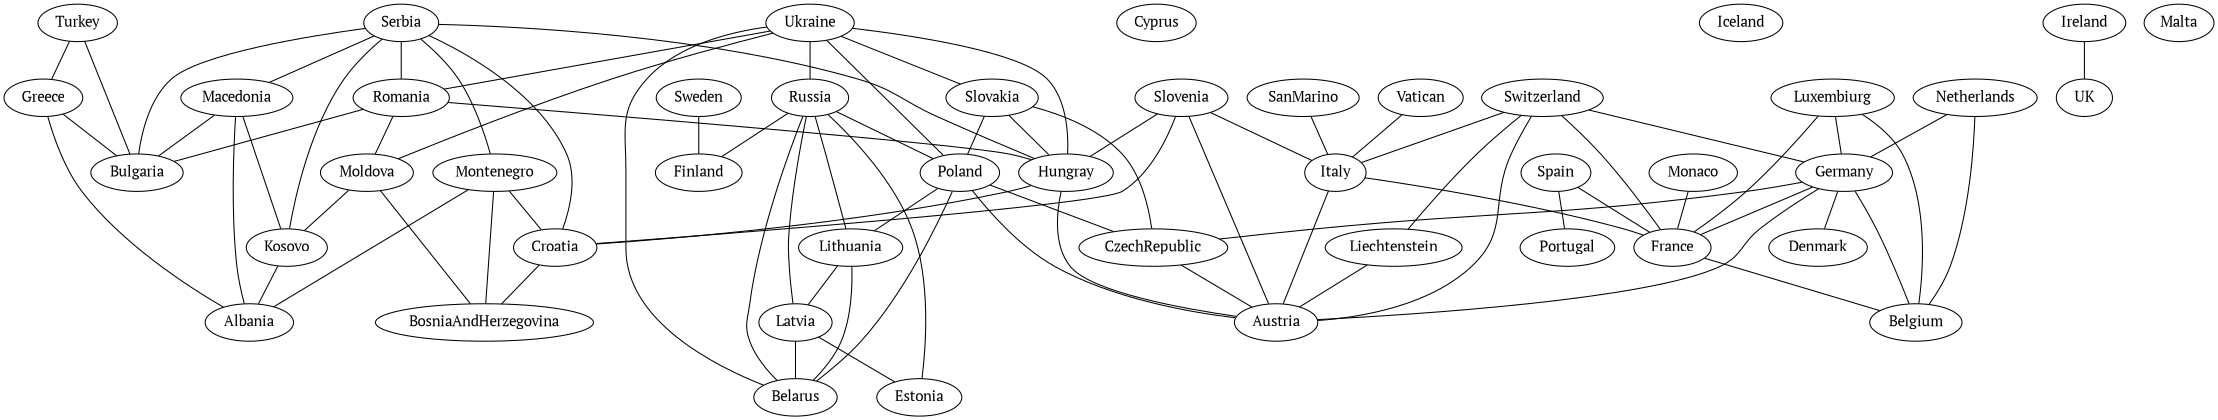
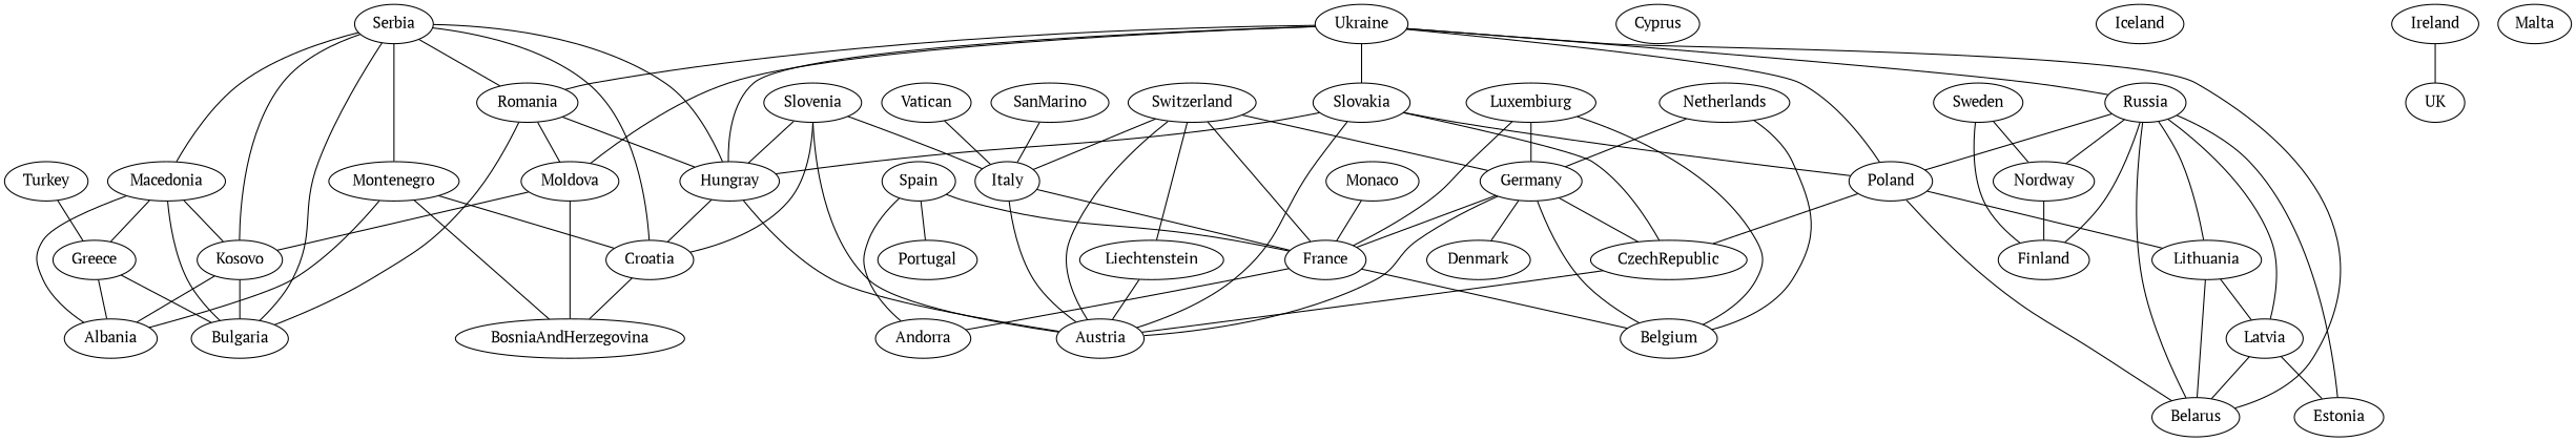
  graph {
    fontname="PT Serif"
    node [fontname="PT Serif"]
    edge [fontname="PT Serif"]
    n1 [label=Albania]
+   n2 [label=Andorra]
    n3 [label=Austria]
    n4 [label=Belarus]
    n5 [label=Belgium]
    n6 [label=BosniaAndHerzegovina]
    n7 [label=Bulgaria]
    n8 [label=Croatia]
    n9 [label=CzechRepublic]
    n10 [label=Denmark]
    n11 [label=Estonia]
    n12 [label=Finland]
    n13 [label=France]
    n14 [label=Germany]
    n15 [label=Greece]
    n16 [label=Hungray]
    n17 [label=Italy]
    n18 [label=Kosovo]
    n19 [label=Latvia]
    n20 [label=Liechtenstein]
    n21 [label=Lithuania]
    n22 [label=Luxembiurg]
    n23 [label=Macedonia]
    n24 [label=Moldova]
    n25 [label=Monaco]
    n26 [label=Montenegro]
    n27 [label=Netherlands]
+   n28 [label=Nordway]
    n29 [label=Poland]
    n30 [label=Portugal]
    n31 [label=Romania]
    n32 [label=Russia]
    n33 [label=SanMarino]
    n34 [label=Serbia]
    n35 [label=Slovakia]
    n36 [label=Slovenia]
    n37 [label=Spain]
    n38 [label=Sweden]
    n39 [label=Switzerland]
    n40 [label=Turkey]
    n41 [label=Ukraine]
    n42 [label=Vatican]
    n43 [label=Cyprus]
    n44 [label=Iceland]
    n45 [label=UK]
    n46 [label=Ireland]
    n47 [label=Malta]
    n8 -- n6
    n9 -- n3
+   n13 -- n2
    n13 -- n5
    n14 -- n3
    n14 -- n5
    n14 -- n9
    n14 -- n10
    n14 -- n13
    n15 -- n1
    n15 -- n7
    n16 -- n3
    n16 -- n8
    n17 -- n3
    n17 -- n13
    n18 -- n1
    n19 -- n4
    n19 -- n11
    n20 -- n3
    n21 -- n4
    n21 -- n19
    n22 -- n5
    n22 -- n13
    n22 -- n14
    n23 -- n1
    n23 -- n7
+   n23 -- n15
    n23 -- n18
    n24 -- n6
    n24 -- n18
    n25 -- n13
    n26 -- n1
    n26 -- n6
    n26 -- n8
    n27 -- n5
    n27 -- n14
+   n28 -- n12
    n29 -- n4
    n29 -- n9
    n29 -- n21
    n31 -- n7
    n31 -- n16
    n31 -- n24
    n32 -- n4
    n32 -- n11
    n32 -- n12
    n32 -- n19
    n32 -- n21
+   n32 -- n28
    n32 -- n29
    n33 -- n17
    n34 -- n7
    n34 -- n8
    n34 -- n16
    n34 -- n18
    n34 -- n23
    n34 -- n26
    n34 -- n31
-   n29 -- n3
+   n35 -- n3
    n35 -- n9
    n35 -- n16
    n35 -- n29
    n36 -- n3
    n36 -- n8
    n36 -- n16
    n36 -- n17
+   n37 -- n2
    n37 -- n13
    n37 -- n30
    n38 -- n12
+   n38 -- n28
    n39 -- n3
    n39 -- n13
    n39 -- n14
    n39 -- n17
    n39 -- n20
-   n40 -- n7
+   n18 -- n7
    n40 -- n15
    n41 -- n4
    n41 -- n16
    n41 -- n24
    n41 -- n29
    n41 -- n31
    n41 -- n32
    n41 -- n35
    n42 -- n17
    n46 -- n45
  }
